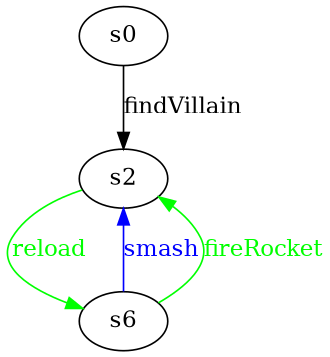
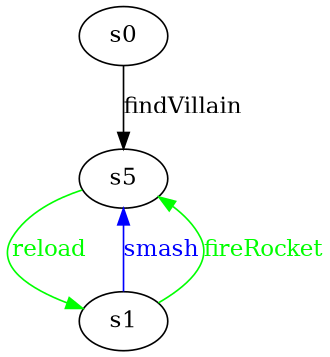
  digraph {
    node [color="#000000" fontcolor="#000000"]
    edge [color=green fontcolor=green]
    n1 [label=s0]
-   n2 [label=s2]
-   n3 [label=s6]
+   n2 [label=s5]
+   n3 [label=s1]
    n1 -> n2 [color=black fontcolor=black label=findVillain]
    n2 -> n3 [label=reload]
    n3 -> n2 [color=blue fontcolor=blue label=smash]
    n3 -> n2 [label=fireRocket]
  }
